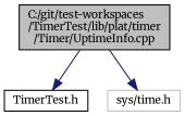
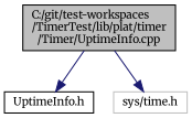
  digraph {
    fontname=Merriweather
    node [color=black fillcolor=white fontname=Merriweather fontsize=10 shape=record style=filled]
    edge [color=midnightblue fontname=Merriweather fontsize=10 labelfontname=Helvetica labelfontsize=10 style=solid]
    n1 [fillcolor=grey75 fontcolor=black height=0.2 label="C:/git/test-workspaces\l/TimerTest/lib/plat/timer\l/Timer/UptimeInfo.cpp" width=0.4]
-   n2 [height=0.2 label="TimerTest.h" width=0.4]
+   n2 [height=0.2 label="UptimeInfo.h" width=0.4]
    n3 [color=grey75 height=0.2 label="sys/time.h" width=0.4]
    n1 -> n2
    n1 -> n3
  }
